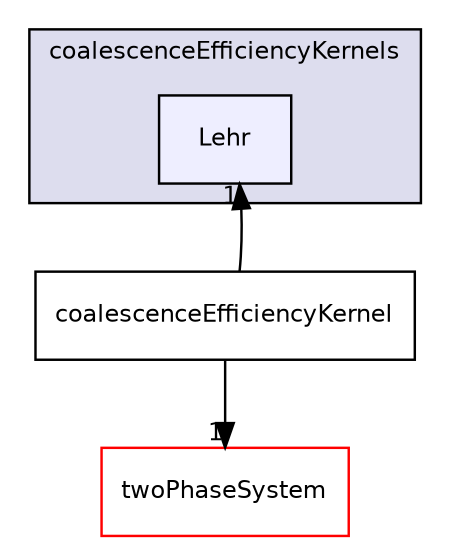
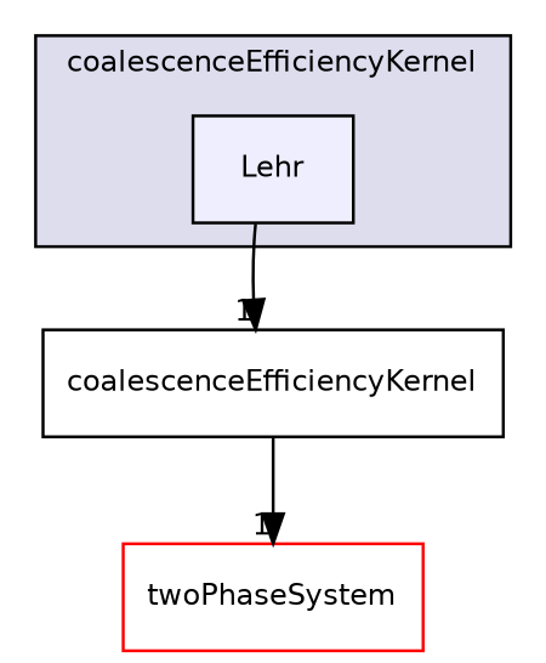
  digraph {
    compound=true
    node [fontname=Helvetica fontsize=10 shape=box]
    edge [headlabel=1 labeldistance=1.5 labelfontname=Helvetica labelfontsize=10]
    n1 [fillcolor="#eeeeff" label=Lehr pencolor=black style=filled]
    n2 [label=coalescenceEfficiencyKernel]
    n3 [color=red label=twoPhaseSystem]
    subgraph cluster_1 {
      bgcolor="#ddddee"
      fontname=Helvetica
      fontsize=10
-     label=coalescenceEfficiencyKernels
+     label=coalescenceEfficiencyKernel
      pencolor=black
      n1
    }
-   n2 -> n1
+   n1 -> n2
    n2 -> n3
  }
